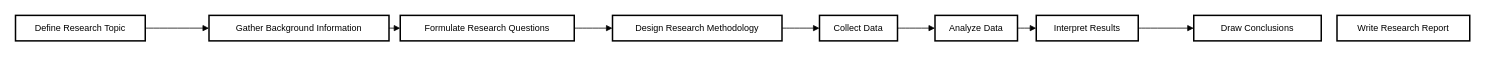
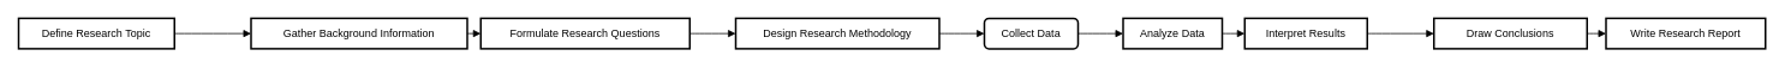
  <mxCell id="0" />
  <mxCell id="1" parent="0" />
  <mxCell id="2" value="Define Research Topic" style="whiteSpace=wrap;strokeWidth=2;" vertex="1" parent="1"><mxGeometry width="173" height="34" as="geometry" x="20" y="20" /></mxCell>
  <mxCell id="3" value="Gather Background Information" style="whiteSpace=wrap;strokeWidth=2;" vertex="1" parent="1"><mxGeometry x="278" y="20" width="240" height="34" as="geometry" /></mxCell>
  <mxCell id="4" value="Formulate Research Questions" style="whiteSpace=wrap;strokeWidth=2;" vertex="1" parent="1"><mxGeometry x="533" width="232" height="34" as="geometry" y="20" /></mxCell>
  <mxCell id="5" value="Design Research Methodology" style="whiteSpace=wrap;strokeWidth=2;" vertex="1" parent="1"><mxGeometry x="816" width="226" height="34" as="geometry" y="20" /></mxCell>
- <mxCell id="6" value="Collect Data" style="whiteSpace=wrap;strokeWidth=2;" vertex="1" parent="1"><mxGeometry x="1092" width="104" height="34" as="geometry" y="20" /></mxCell>
+ <mxCell id="6" value="Collect Data" style="whiteSpace=wrap;strokeWidth=2;rounded=1;" vertex="1" parent="1"><mxGeometry x="1092" width="104" height="34" as="geometry" y="20" /></mxCell>
  <mxCell id="7" value="Analyze Data" style="whiteSpace=wrap;strokeWidth=2;" vertex="1" parent="1"><mxGeometry x="1246" width="110" height="34" as="geometry" y="20" /></mxCell>
  <mxCell id="8" value="Interpret Results" style="whiteSpace=wrap;strokeWidth=2;" vertex="1" parent="1"><mxGeometry x="1381" y="20" width="136" height="34" as="geometry" /></mxCell>
  <mxCell id="9" value="Draw Conclusions" style="whiteSpace=wrap;strokeWidth=2;" vertex="1" parent="1"><mxGeometry x="1591" y="20" width="170" height="34" as="geometry" /></mxCell>
  <mxCell id="10" value="Write Research Report" style="whiteSpace=wrap;strokeWidth=2;" vertex="1" parent="1"><mxGeometry x="1782" width="177" height="34" as="geometry" y="20" /></mxCell>
  <mxCell id="11" value="" style="curved=1;startArrow=none;endArrow=block;exitX=1;exitY=0.5;entryX=0;entryY=0.5;" edge="1" parent="1" source="2" target="3"><mxGeometry relative="1" as="geometry"><Array as="points" /></mxGeometry></mxCell>
  <mxCell id="12" value="" style="curved=1;startArrow=none;endArrow=block;exitX=1;exitY=0.5;entryX=0;entryY=0.5;" edge="1" parent="1" source="3" target="4"><mxGeometry relative="1" as="geometry"><Array as="points" /></mxGeometry></mxCell>
  <mxCell id="13" value="" style="curved=1;startArrow=none;endArrow=block;exitX=1;exitY=0.5;entryX=0;entryY=0.5;" edge="1" parent="1" source="4" target="5"><mxGeometry relative="1" as="geometry"><Array as="points" /></mxGeometry></mxCell>
  <mxCell id="14" value="" style="curved=1;startArrow=none;endArrow=block;exitX=1;exitY=0.5;entryX=0;entryY=0.5;" edge="1" parent="1" source="5" target="6"><mxGeometry relative="1" as="geometry"><Array as="points" /></mxGeometry></mxCell>
  <mxCell id="15" value="" style="curved=1;startArrow=none;endArrow=block;exitX=1;exitY=0.5;entryX=0;entryY=0.5;" edge="1" parent="1" source="6" target="7"><mxGeometry relative="1" as="geometry"><Array as="points" /></mxGeometry></mxCell>
  <mxCell id="16" value="" style="curved=1;startArrow=none;endArrow=block;exitX=1;exitY=0.5;entryX=0;entryY=0.5;" edge="1" parent="1" source="7" target="8"><mxGeometry relative="1" as="geometry"><Array as="points" /></mxGeometry></mxCell>
  <mxCell id="17" value="" style="curved=1;startArrow=none;endArrow=block;exitX=0.99;exitY=0.5;entryX=0;entryY=0.5;" edge="1" parent="1" source="8" target="9"><mxGeometry relative="1" as="geometry"><Array as="points" /></mxGeometry></mxCell>
+ <mxCell id="18" value="" style="curved=1;startArrow=none;endArrow=block;exitX=1;exitY=0.5;entryX=0;entryY=0.5;" edge="1" parent="1" source="9" target="10"><mxGeometry relative="1" as="geometry"><Array as="points" /></mxGeometry></mxCell>
